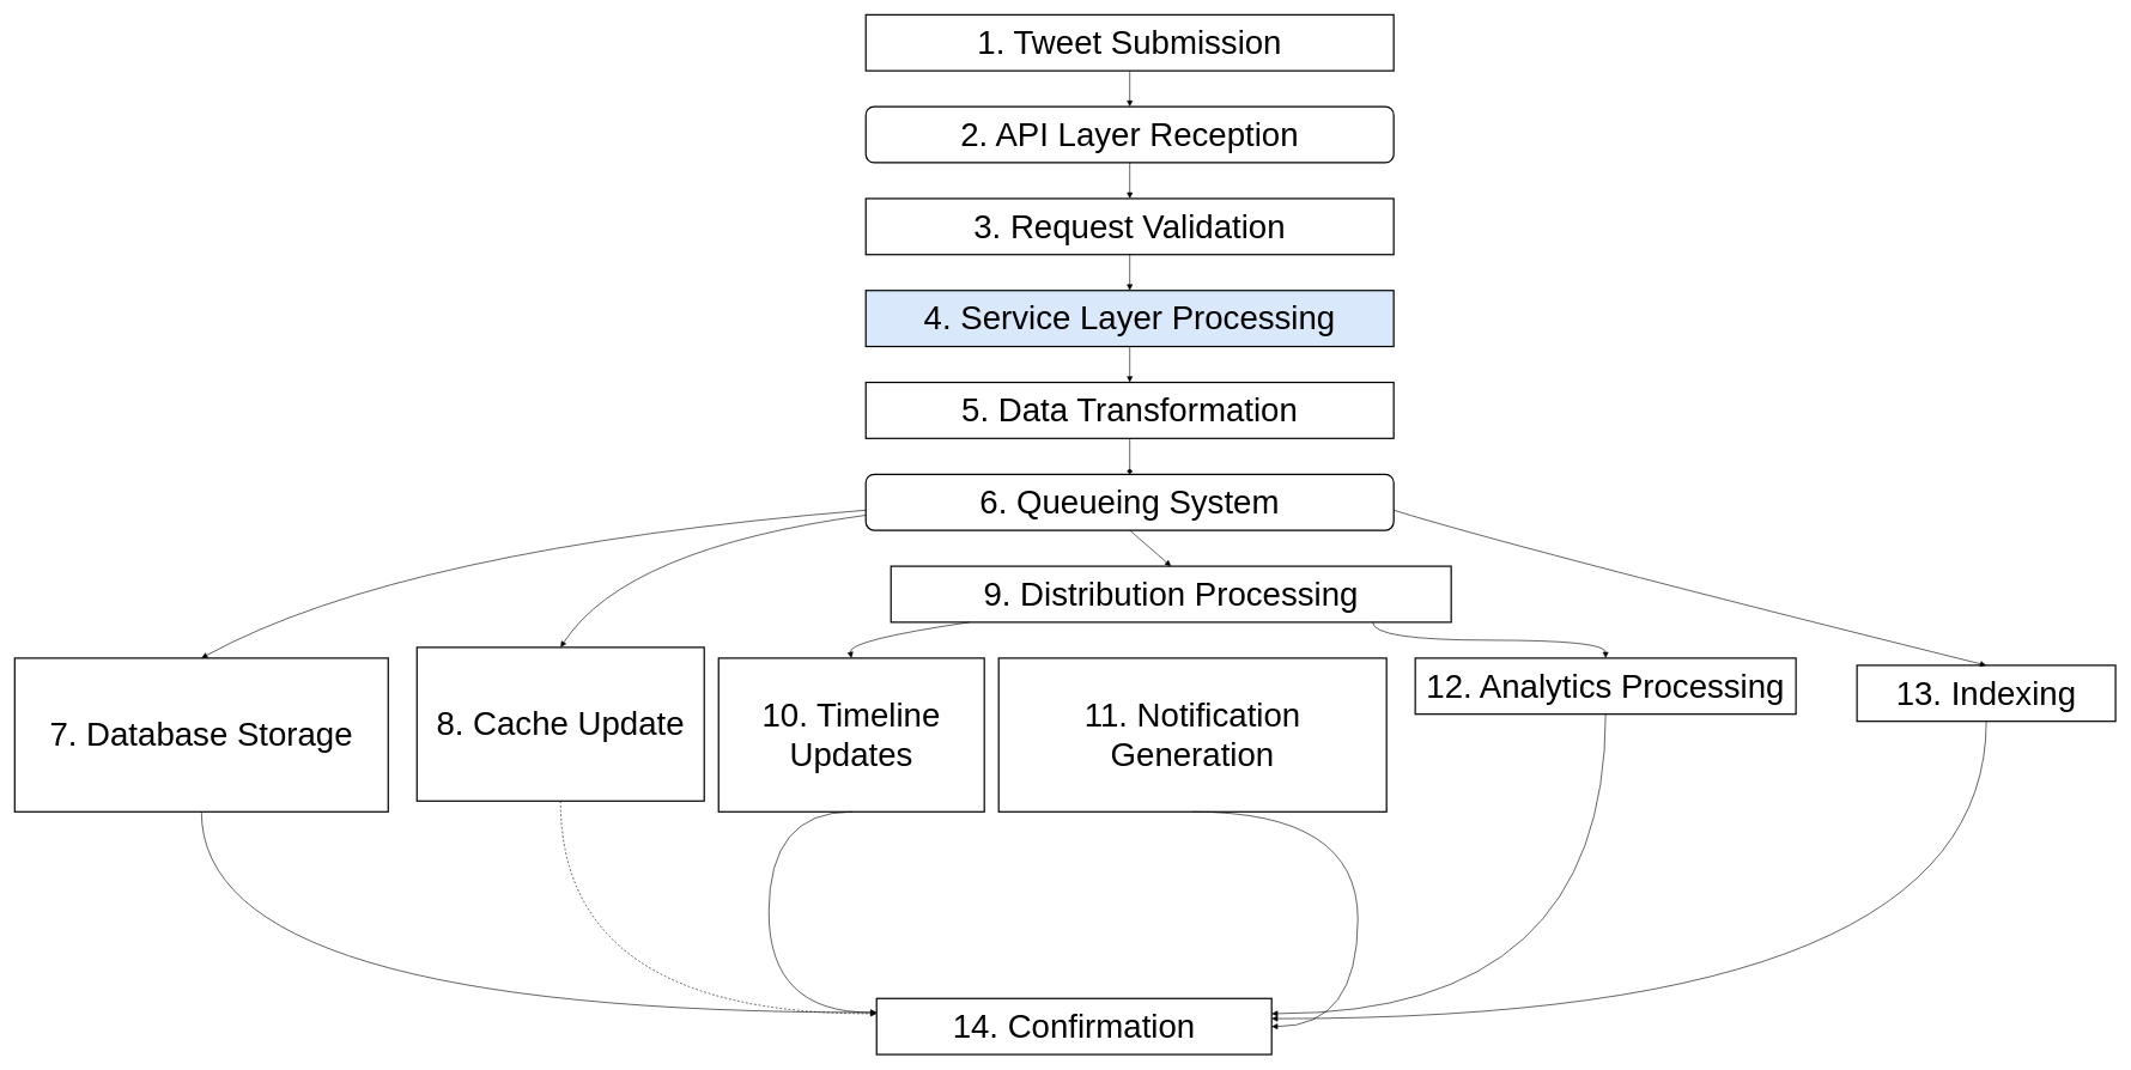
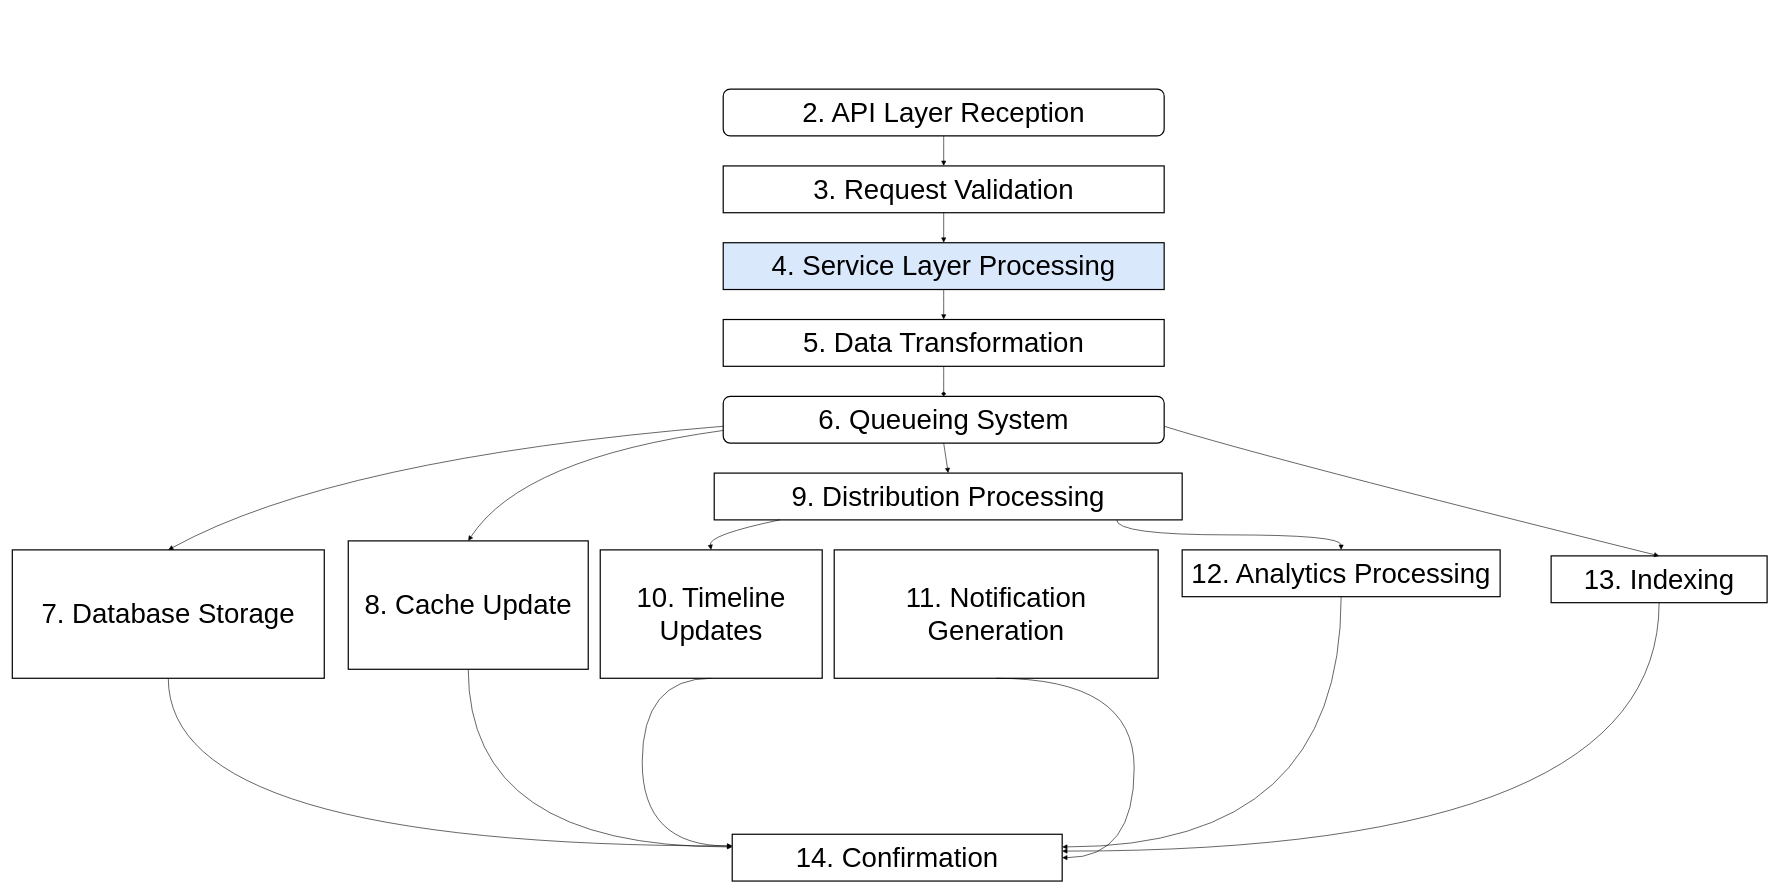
  <mxCell id="0" />
  <mxCell id="1" parent="0" />
- <mxCell id="2" value="1. Tweet Submission" style="whiteSpace=wrap;strokeWidth=2;fontSize=46;" vertex="1" parent="1"><mxGeometry x="1205" y="20" width="735" height="78" as="geometry" /></mxCell>
  <mxCell id="3" value="2. API Layer Reception" style="whiteSpace=wrap;strokeWidth=2;fontSize=46;rounded=1;" vertex="1" parent="1"><mxGeometry x="1205" y="148" width="735" height="78" as="geometry" /></mxCell>
  <mxCell id="4" value="3. Request Validation" style="whiteSpace=wrap;strokeWidth=2;fontSize=46;" vertex="1" parent="1"><mxGeometry x="1205" y="276" width="735" height="78" as="geometry" /></mxCell>
  <mxCell id="5" value="4. Service Layer Processing" style="whiteSpace=wrap;strokeWidth=2;fontSize=46;fillColor=#dae8fc;" vertex="1" parent="1"><mxGeometry x="1205" y="404" width="735" height="78" as="geometry" /></mxCell>
  <mxCell id="6" value="5. Data Transformation" style="whiteSpace=wrap;strokeWidth=2;fontSize=46;" vertex="1" parent="1"><mxGeometry x="1205" y="532" width="735" height="78" as="geometry" /></mxCell>
  <mxCell id="7" value="6. Queueing System" style="whiteSpace=wrap;strokeWidth=2;fontSize=46;rounded=1;" vertex="1" parent="1"><mxGeometry x="1205" y="660" width="735" height="78" as="geometry" /></mxCell>
  <mxCell id="8" style="edgeStyle=orthogonalEdgeStyle;rounded=0;orthogonalLoop=1;jettySize=auto;html=1;exitX=0.5;exitY=1;exitDx=0;exitDy=0;entryX=0;entryY=0.25;entryDx=0;entryDy=0;curved=1;" edge="1" parent="1" source="9" target="16"><mxGeometry relative="1" as="geometry" /></mxCell>
  <mxCell id="9" value="7. Database Storage" style="whiteSpace=wrap;strokeWidth=2;fontSize=46;" vertex="1" parent="1"><mxGeometry x="20" y="916" width="520" height="214" as="geometry" /></mxCell>
  <mxCell id="10" value="8. Cache Update" style="whiteSpace=wrap;strokeWidth=2;fontSize=46;" vertex="1" parent="1"><mxGeometry x="580" y="901" width="400" height="214" as="geometry" /></mxCell>
- <mxCell id="11" value="9. Distribution Processing" style="whiteSpace=wrap;strokeWidth=2;fontSize=46;" vertex="1" parent="1"><mxGeometry x="1240" y="788" width="780" height="78" as="geometry" /></mxCell>
+ <mxCell id="11" value="9. Distribution Processing" style="whiteSpace=wrap;strokeWidth=2;fontSize=46;" vertex="1" parent="1"><mxGeometry x="1190" y="788" width="780" height="78" as="geometry" /></mxCell>
  <mxCell id="12" value="10. Timeline Updates" style="whiteSpace=wrap;strokeWidth=2;fontSize=46;" vertex="1" parent="1"><mxGeometry x="1000" y="916" width="370" height="214" as="geometry" /></mxCell>
  <mxCell id="13" value="11. Notification Generation" style="whiteSpace=wrap;strokeWidth=2;fontSize=46;" vertex="1" parent="1"><mxGeometry x="1390" y="916" width="540" height="214" as="geometry" /></mxCell>
  <mxCell id="14" value="12. Analytics Processing" style="whiteSpace=wrap;strokeWidth=2;fontSize=46;" vertex="1" parent="1"><mxGeometry x="1970" y="916" width="530" height="78" as="geometry" /></mxCell>
  <mxCell id="15" value="13. Indexing" style="whiteSpace=wrap;strokeWidth=2;fontSize=46;" vertex="1" parent="1"><mxGeometry x="2585" y="926" width="360" height="78" as="geometry" /></mxCell>
  <mxCell id="16" value="14. Confirmation" style="whiteSpace=wrap;strokeWidth=2;fontSize=46;" vertex="1" parent="1"><mxGeometry x="1220" y="1390" width="550" height="78" as="geometry" /></mxCell>
- <mxCell id="17" value="" style="curved=1;startArrow=none;endArrow=block;exitX=0.5;exitY=1;entryX=0.5;entryY=0;rounded=0;fontSize=46;" edge="1" parent="1" source="2" target="3"><mxGeometry relative="1" as="geometry"><Array as="points" /></mxGeometry></mxCell>
  <mxCell id="18" value="" style="curved=1;startArrow=none;endArrow=block;exitX=0.5;exitY=1;entryX=0.5;entryY=0;rounded=0;fontSize=46;" edge="1" parent="1" source="3" target="4"><mxGeometry relative="1" as="geometry"><Array as="points" /></mxGeometry></mxCell>
  <mxCell id="19" value="" style="curved=1;startArrow=none;endArrow=block;exitX=0.5;exitY=1;entryX=0.5;entryY=0;rounded=0;fontSize=46;" edge="1" parent="1" source="4" target="5"><mxGeometry relative="1" as="geometry"><Array as="points" /></mxGeometry></mxCell>
  <mxCell id="20" value="" style="curved=1;startArrow=none;endArrow=block;exitX=0.5;exitY=1;entryX=0.5;entryY=0;rounded=0;fontSize=46;" edge="1" parent="1" source="5" target="6"><mxGeometry relative="1" as="geometry"><Array as="points" /></mxGeometry></mxCell>
  <mxCell id="21" value="" style="curved=1;startArrow=none;endArrow=diamond;exitX=0.5;exitY=1;entryX=0.5;entryY=0;rounded=0;fontSize=46;" edge="1" parent="1" source="6" target="7"><mxGeometry relative="1" as="geometry"><Array as="points" /></mxGeometry></mxCell>
  <mxCell id="22" value="" style="curved=1;startArrow=none;endArrow=block;exitX=0;exitY=0.64;entryX=0.5;entryY=0;rounded=0;fontSize=46;" edge="1" parent="1" source="7" target="9"><mxGeometry relative="1" as="geometry"><Array as="points"><mxPoint x="560" y="763" /></Array></mxGeometry></mxCell>
  <mxCell id="23" value="" style="curved=1;startArrow=none;endArrow=block;exitX=0;exitY=0.73;entryX=0.5;entryY=0;rounded=0;fontSize=46;" edge="1" parent="1" source="7" target="10"><mxGeometry relative="1" as="geometry"><Array as="points"><mxPoint x="870" y="763" /></Array></mxGeometry></mxCell>
  <mxCell id="24" value="" style="curved=1;startArrow=none;endArrow=block;exitX=0.5;exitY=1;entryX=0.5;entryY=0;rounded=0;fontSize=46;" edge="1" parent="1" source="7" target="11"><mxGeometry relative="1" as="geometry"><Array as="points" /></mxGeometry></mxCell>
  <mxCell id="25" value="" style="curved=1;startArrow=none;endArrow=block;exitX=0.14;exitY=1;entryX=0.5;entryY=0;rounded=0;fontSize=46;" edge="1" parent="1" source="11" target="12"><mxGeometry relative="1" as="geometry"><Array as="points"><mxPoint x="1180" y="891" /></Array></mxGeometry></mxCell>
  <mxCell id="26" value="" style="curved=1;startArrow=none;endArrow=block;exitX=0.86;exitY=1;rounded=0;fontSize=46;edgeStyle=orthogonalEdgeStyle;" edge="1" parent="1" source="11" target="14"><mxGeometry relative="1" as="geometry" /></mxCell>
  <mxCell id="27" value="" style="curved=1;startArrow=none;endArrow=block;exitX=1;exitY=0.64;entryX=0.5;entryY=0;rounded=0;fontSize=46;" edge="1" parent="1" source="7" target="15"><mxGeometry relative="1" as="geometry"><Array as="points"><mxPoint x="2110" y="763" /></Array></mxGeometry></mxCell>
- <mxCell id="28" value="" style="curved=1;startArrow=none;endArrow=block;exitX=0.5;exitY=1;entryX=0;entryY=0.27;rounded=0;fontSize=46;edgeStyle=orthogonalEdgeStyle;dashed=1;" edge="1" parent="1" source="10" target="16"><mxGeometry relative="1" as="geometry" /></mxCell>
+ <mxCell id="28" value="" style="curved=1;startArrow=none;endArrow=block;exitX=0.5;exitY=1;entryX=0;entryY=0.27;rounded=0;fontSize=46;edgeStyle=orthogonalEdgeStyle;" edge="1" parent="1" source="10" target="16"><mxGeometry relative="1" as="geometry" /></mxCell>
  <mxCell id="29" value="" style="curved=1;startArrow=none;endArrow=block;exitX=0.5;exitY=1;entryX=0;entryY=0.25;rounded=0;fontSize=46;edgeStyle=orthogonalEdgeStyle;entryDx=0;entryDy=0;" edge="1" parent="1" source="12" target="16"><mxGeometry relative="1" as="geometry"><Array as="points"><mxPoint x="1070" y="1130" /><mxPoint x="1070" y="1409" /></Array></mxGeometry></mxCell>
  <mxCell id="30" value="" style="curved=1;startArrow=none;endArrow=block;exitX=0.5;exitY=1;rounded=0;fontSize=46;edgeStyle=orthogonalEdgeStyle;" edge="1" parent="1" source="13"><mxGeometry relative="1" as="geometry"><Array as="points"><mxPoint x="1890" y="1130" /><mxPoint x="1890" y="1429" /></Array><mxPoint x="1770" y="1429" as="targetPoint" /></mxGeometry></mxCell>
  <mxCell id="31" value="" style="curved=1;startArrow=none;endArrow=block;exitX=0.5;exitY=1;entryX=1;entryY=0.27;rounded=0;fontSize=46;edgeStyle=orthogonalEdgeStyle;" edge="1" parent="1" source="14" target="16"><mxGeometry relative="1" as="geometry" /></mxCell>
  <mxCell id="32" value="" style="curved=1;startArrow=none;endArrow=block;exitX=0.5;exitY=1;entryX=1;entryY=0.36;rounded=0;fontSize=46;edgeStyle=orthogonalEdgeStyle;" edge="1" parent="1" source="15" target="16"><mxGeometry relative="1" as="geometry" /></mxCell>
